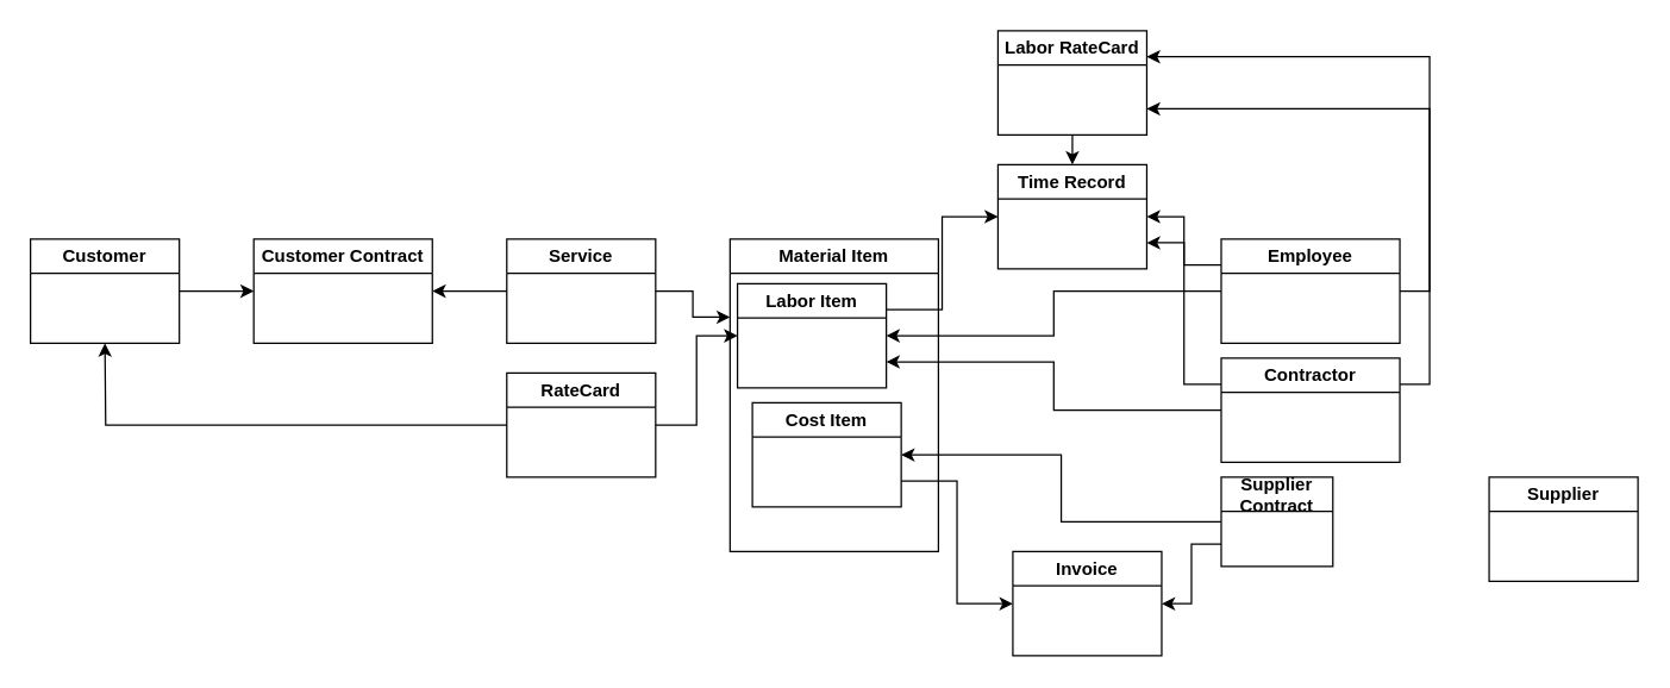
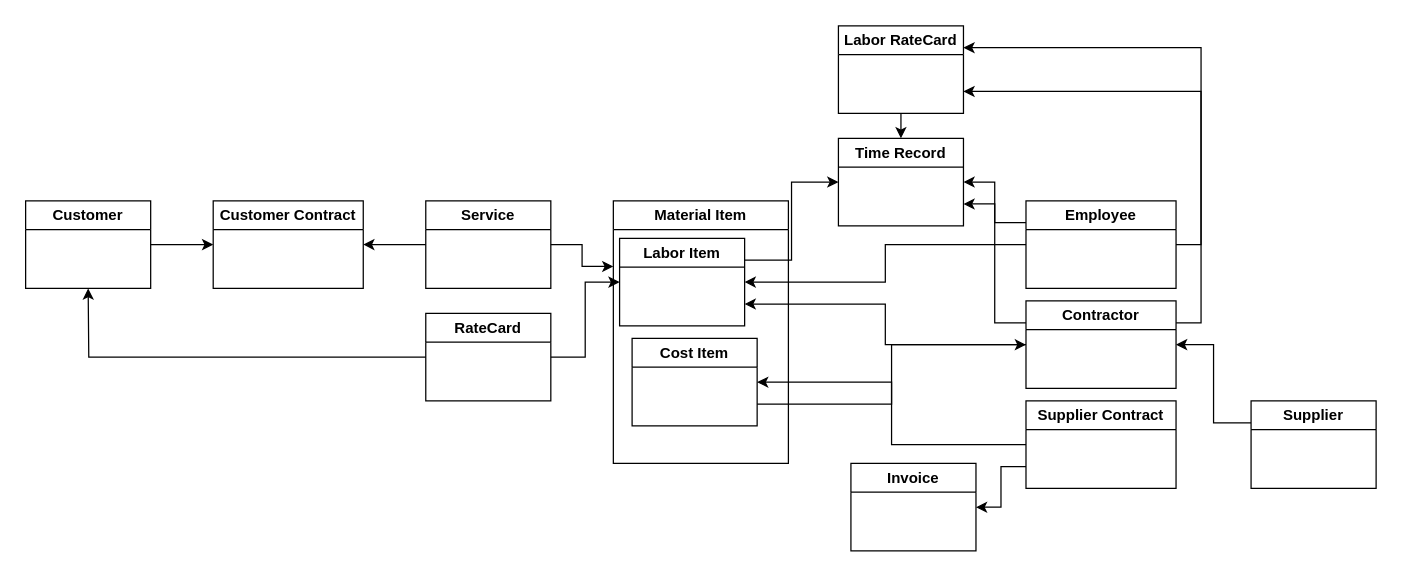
  <mxCell id="0" />
  <mxCell id="1" parent="0" />
  <mxCell id="2" style="edgeStyle=orthogonalEdgeStyle;rounded=0;orthogonalLoop=1;jettySize=auto;html=1;exitX=1;exitY=0.5;exitDx=0;exitDy=0;entryX=0;entryY=0.25;entryDx=0;entryDy=0;" edge="1" parent="1" source="4" target="5"><mxGeometry relative="1" as="geometry" /></mxCell>
  <mxCell id="3" style="edgeStyle=orthogonalEdgeStyle;rounded=0;orthogonalLoop=1;jettySize=auto;html=1;exitX=0;exitY=0.5;exitDx=0;exitDy=0;entryX=1;entryY=0.5;entryDx=0;entryDy=0;" edge="1" parent="1" source="4" target="10"><mxGeometry relative="1" as="geometry" /></mxCell>
  <mxCell id="4" value="Service" style="swimlane;whiteSpace=wrap;html=1;" vertex="1" parent="1"><mxGeometry x="340" y="160" width="100" height="70" as="geometry" /></mxCell>
  <mxCell id="5" value="Material&amp;nbsp;&lt;span style=&quot;background-color: transparent; color: light-dark(rgb(0, 0, 0), rgb(255, 255, 255));&quot;&gt;Item&lt;/span&gt;" style="swimlane;whiteSpace=wrap;html=1;" vertex="1" parent="1"><mxGeometry x="490" y="160" width="140" height="210" as="geometry" /></mxCell>
  <mxCell id="6" value="Cost Item" style="swimlane;whiteSpace=wrap;html=1;" vertex="1" parent="5"><mxGeometry x="15" y="110" width="100" height="70" as="geometry" /></mxCell>
  <mxCell id="7" value="Labor Item" style="swimlane;whiteSpace=wrap;html=1;" vertex="1" parent="5"><mxGeometry x="5" y="30" width="100" height="70" as="geometry" /></mxCell>
  <mxCell id="8" style="edgeStyle=orthogonalEdgeStyle;rounded=0;orthogonalLoop=1;jettySize=auto;html=1;exitX=1;exitY=0.5;exitDx=0;exitDy=0;entryX=0;entryY=0.5;entryDx=0;entryDy=0;" edge="1" parent="1" source="9" target="10"><mxGeometry relative="1" as="geometry" /></mxCell>
  <mxCell id="9" value="Customer" style="swimlane;whiteSpace=wrap;html=1;" vertex="1" parent="1"><mxGeometry x="20" y="160" width="100" height="70" as="geometry" /></mxCell>
  <mxCell id="10" value="Customer Contract" style="swimlane;whiteSpace=wrap;html=1;" vertex="1" parent="1"><mxGeometry x="170" y="160" width="120" height="70" as="geometry" /></mxCell>
  <mxCell id="11" style="edgeStyle=orthogonalEdgeStyle;rounded=0;orthogonalLoop=1;jettySize=auto;html=1;exitX=0;exitY=0.5;exitDx=0;exitDy=0;entryX=1;entryY=0.5;entryDx=0;entryDy=0;" edge="1" parent="1" source="13" target="6"><mxGeometry relative="1" as="geometry" /></mxCell>
  <mxCell id="12" style="edgeStyle=orthogonalEdgeStyle;rounded=0;orthogonalLoop=1;jettySize=auto;html=1;exitX=0;exitY=0.75;exitDx=0;exitDy=0;entryX=1;entryY=0.5;entryDx=0;entryDy=0;" edge="1" parent="1" source="13" target="29"><mxGeometry relative="1" as="geometry" /></mxCell>
- <mxCell id="13" value="Supplier Contract" style="swimlane;whiteSpace=wrap;html=1;startSize=23;" vertex="1" parent="1"><mxGeometry x="820" y="320" width="75" height="60" as="geometry" /></mxCell>
+ <mxCell id="13" value="Supplier Contract" style="swimlane;whiteSpace=wrap;html=1;startSize=23;" vertex="1" parent="1"><mxGeometry x="820" y="320" width="120" height="70" as="geometry" /></mxCell>
  <mxCell id="14" style="edgeStyle=orthogonalEdgeStyle;rounded=0;orthogonalLoop=1;jettySize=auto;html=1;exitX=0;exitY=0.5;exitDx=0;exitDy=0;" edge="1" parent="1" source="16"><mxGeometry relative="1" as="geometry"><mxPoint x="70" y="230" as="targetPoint" /></mxGeometry></mxCell>
  <mxCell id="15" style="edgeStyle=orthogonalEdgeStyle;rounded=0;orthogonalLoop=1;jettySize=auto;html=1;exitX=1;exitY=0.5;exitDx=0;exitDy=0;entryX=0;entryY=0.5;entryDx=0;entryDy=0;" edge="1" parent="1" source="16" target="7"><mxGeometry relative="1" as="geometry" /></mxCell>
  <mxCell id="16" value="RateCard" style="swimlane;whiteSpace=wrap;html=1;" vertex="1" parent="1"><mxGeometry x="340" y="250" width="100" height="70" as="geometry" /></mxCell>
  <mxCell id="17" style="edgeStyle=orthogonalEdgeStyle;rounded=0;orthogonalLoop=1;jettySize=auto;html=1;exitX=0;exitY=0.5;exitDx=0;exitDy=0;entryX=1;entryY=0.5;entryDx=0;entryDy=0;" edge="1" parent="1" source="20" target="7"><mxGeometry relative="1" as="geometry" /></mxCell>
  <mxCell id="18" style="edgeStyle=orthogonalEdgeStyle;rounded=0;orthogonalLoop=1;jettySize=auto;html=1;exitX=0;exitY=0.25;exitDx=0;exitDy=0;entryX=1;entryY=0.5;entryDx=0;entryDy=0;" edge="1" parent="1" source="20" target="27"><mxGeometry relative="1" as="geometry" /></mxCell>
  <mxCell id="19" style="edgeStyle=orthogonalEdgeStyle;rounded=0;orthogonalLoop=1;jettySize=auto;html=1;exitX=1;exitY=0.5;exitDx=0;exitDy=0;entryX=1;entryY=0.75;entryDx=0;entryDy=0;" edge="1" parent="1" source="20" target="32"><mxGeometry relative="1" as="geometry" /></mxCell>
  <mxCell id="20" value="Employee" style="swimlane;whiteSpace=wrap;html=1;" vertex="1" parent="1"><mxGeometry x="820" y="160" width="120" height="70" as="geometry" /></mxCell>
  <mxCell id="21" style="edgeStyle=orthogonalEdgeStyle;rounded=0;orthogonalLoop=1;jettySize=auto;html=1;exitX=0;exitY=0.5;exitDx=0;exitDy=0;entryX=1;entryY=0.75;entryDx=0;entryDy=0;" edge="1" parent="1" source="24" target="7"><mxGeometry relative="1" as="geometry" /></mxCell>
  <mxCell id="22" style="edgeStyle=orthogonalEdgeStyle;rounded=0;orthogonalLoop=1;jettySize=auto;html=1;exitX=0;exitY=0.25;exitDx=0;exitDy=0;entryX=1;entryY=0.75;entryDx=0;entryDy=0;" edge="1" parent="1" source="24" target="27"><mxGeometry relative="1" as="geometry" /></mxCell>
  <mxCell id="23" style="edgeStyle=orthogonalEdgeStyle;rounded=0;orthogonalLoop=1;jettySize=auto;html=1;exitX=1;exitY=0.25;exitDx=0;exitDy=0;entryX=1;entryY=0.25;entryDx=0;entryDy=0;" edge="1" parent="1" source="24" target="32"><mxGeometry relative="1" as="geometry" /></mxCell>
  <mxCell id="24" value="Contractor" style="swimlane;whiteSpace=wrap;html=1;" vertex="1" parent="1"><mxGeometry x="820" y="240" width="120" height="70" as="geometry" /></mxCell>
+ <mxCell id="25" style="edgeStyle=orthogonalEdgeStyle;rounded=0;orthogonalLoop=1;jettySize=auto;html=1;exitX=0;exitY=0.25;exitDx=0;exitDy=0;entryX=1;entryY=0.5;entryDx=0;entryDy=0;" edge="1" parent="1" source="26" target="24"><mxGeometry relative="1" as="geometry" /></mxCell>
  <mxCell id="26" value="Supplier" style="swimlane;whiteSpace=wrap;html=1;" vertex="1" parent="1"><mxGeometry x="1000" y="320" width="100" height="70" as="geometry" /></mxCell>
  <mxCell id="27" value="Time Record" style="swimlane;whiteSpace=wrap;html=1;" vertex="1" parent="1"><mxGeometry x="670" y="110" width="100" height="70" as="geometry" /></mxCell>
  <mxCell id="28" style="edgeStyle=orthogonalEdgeStyle;rounded=0;orthogonalLoop=1;jettySize=auto;html=1;exitX=1;exitY=0.25;exitDx=0;exitDy=0;entryX=0;entryY=0.5;entryDx=0;entryDy=0;" edge="1" parent="1" source="7" target="27"><mxGeometry relative="1" as="geometry" /></mxCell>
  <mxCell id="29" value="Invoice" style="swimlane;whiteSpace=wrap;html=1;" vertex="1" parent="1"><mxGeometry x="680" y="370" width="100" height="70" as="geometry" /></mxCell>
- <mxCell id="30" style="edgeStyle=orthogonalEdgeStyle;rounded=0;orthogonalLoop=1;jettySize=auto;html=1;exitX=1;exitY=0.75;exitDx=0;exitDy=0;entryX=0;entryY=0.5;entryDx=0;entryDy=0;" edge="1" parent="1" source="6" target="29"><mxGeometry relative="1" as="geometry" /></mxCell>
+ <mxCell id="30" style="edgeStyle=orthogonalEdgeStyle;rounded=0;orthogonalLoop=1;jettySize=auto;html=1;exitX=1;exitY=0.75;exitDx=0;exitDy=0;" edge="1" parent="1" source="6" target="24"><mxGeometry relative="1" as="geometry" /></mxCell>
  <mxCell id="31" style="edgeStyle=orthogonalEdgeStyle;rounded=0;orthogonalLoop=1;jettySize=auto;html=1;exitX=0.5;exitY=1;exitDx=0;exitDy=0;entryX=0.5;entryY=0;entryDx=0;entryDy=0;" edge="1" parent="1" source="32" target="27"><mxGeometry relative="1" as="geometry" /></mxCell>
  <mxCell id="32" value="Labor RateCard" style="swimlane;whiteSpace=wrap;html=1;" vertex="1" parent="1"><mxGeometry x="670" y="20" width="100" height="70" as="geometry" /></mxCell>
